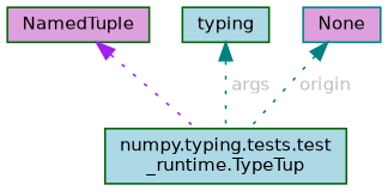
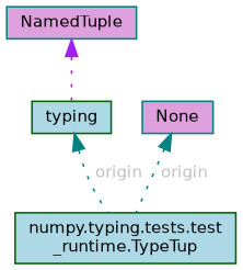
  digraph {
    node [color=darkgreen fillcolor=lightblue fontname=Helvetica fontsize=10 shape=box style=filled]
    edge [color=teal dir=back fontname=Helvetica fontsize=10 labelfontname=Helvetica labelfontsize=10 style=dotted fontcolor=grey]
    n1 [fontcolor=black height=0.2 label="numpy.typing.tests.test\l_runtime.TypeTup" width=0.4]
-   n2 [fillcolor=plum height=0.2 label=NamedTuple width=0.4]
+   n2 [color=teal fillcolor=plum height=0.2 label=NamedTuple width=0.4]
    n3 [height=0.2 label=typing width=0.4]
    n4 [color=teal fillcolor=plum height=0.2 label=None width=0.4]
-   n2 -> n1 [color=purple fontcolor=""]
-   n3 -> n1 [label=" args"]
+   n2 -> n3 [color=purple fontcolor=""]
+   n3 -> n1 [label=" origin"]
    n4 -> n1 [label=" origin"]
  }
